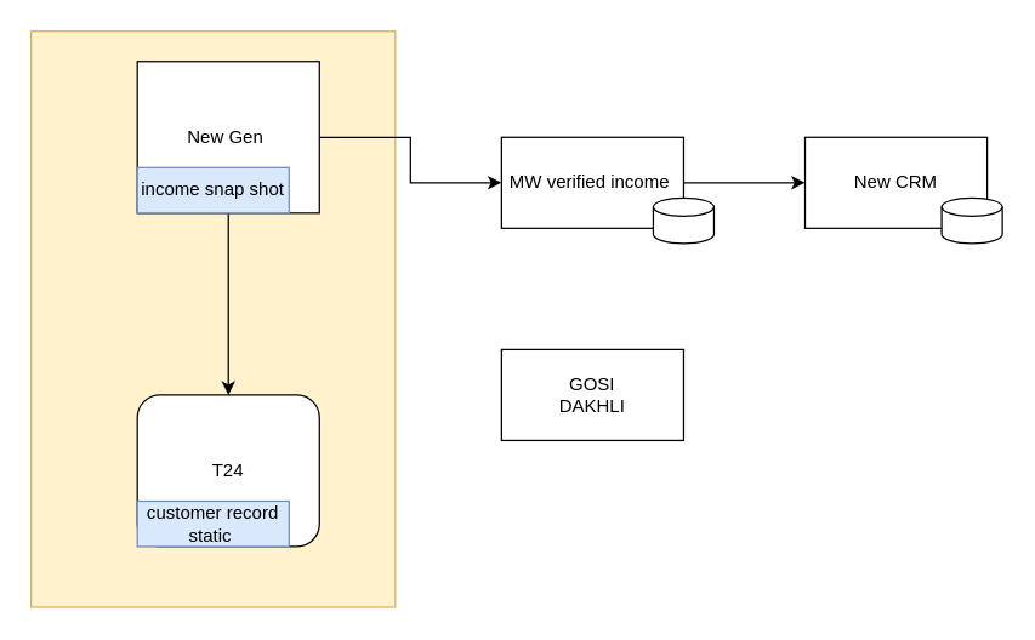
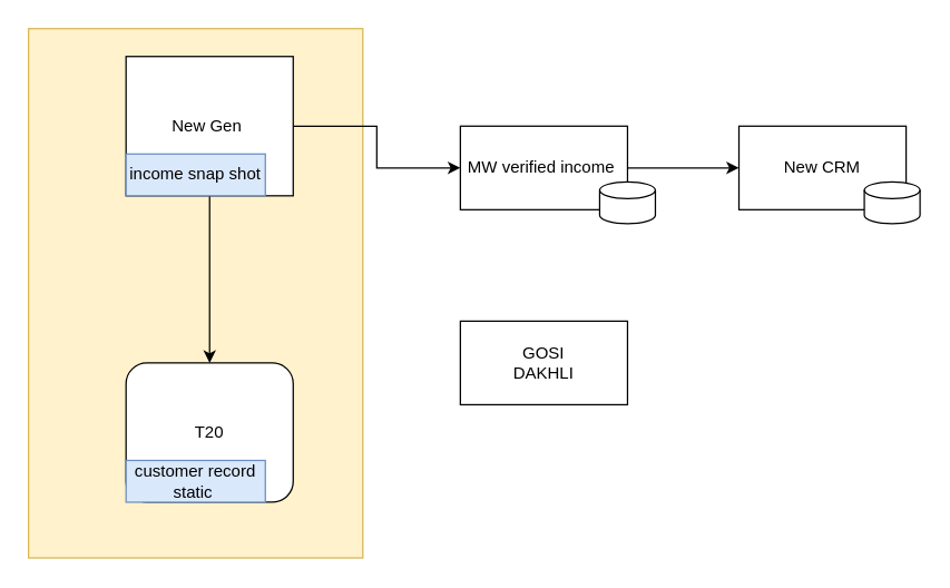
  <mxCell id="0" />
  <mxCell id="1" parent="0" />
  <mxCell id="2" value="" style="rounded=0;whiteSpace=wrap;html=1;fillColor=#fff2cc;strokeColor=#d6b656;" vertex="1" parent="1"><mxGeometry x="20" y="20" width="240" height="380" as="geometry" /></mxCell>
  <mxCell id="3" style="edgeStyle=orthogonalEdgeStyle;rounded=0;orthogonalLoop=1;jettySize=auto;html=1;entryX=0;entryY=0.5;entryDx=0;entryDy=0;" edge="1" parent="1" source="5" target="7"><mxGeometry relative="1" as="geometry" /></mxCell>
  <mxCell id="4" style="edgeStyle=orthogonalEdgeStyle;rounded=0;orthogonalLoop=1;jettySize=auto;html=1;entryX=0.5;entryY=0;entryDx=0;entryDy=0;" edge="1" parent="1" source="5" target="10"><mxGeometry relative="1" as="geometry" /></mxCell>
  <mxCell id="5" value="New Gen&amp;nbsp;" style="rounded=0;whiteSpace=wrap;html=1;" vertex="1" parent="1"><mxGeometry x="90" y="40" width="120" height="100" as="geometry" /></mxCell>
  <mxCell id="6" value="" style="edgeStyle=orthogonalEdgeStyle;rounded=0;orthogonalLoop=1;jettySize=auto;html=1;" edge="1" parent="1" source="7" target="9"><mxGeometry relative="1" as="geometry" /></mxCell>
  <mxCell id="7" value="MW verified income&amp;nbsp;" style="rounded=0;whiteSpace=wrap;html=1;" vertex="1" parent="1"><mxGeometry x="330" y="90" width="120" height="60" as="geometry" /></mxCell>
  <mxCell id="8" value="GOSI&lt;div&gt;DAKHLI&lt;/div&gt;" style="whiteSpace=wrap;html=1;rounded=0;" vertex="1" parent="1"><mxGeometry x="330" y="230" width="120" height="60" as="geometry" /></mxCell>
  <mxCell id="9" value="New CRM" style="whiteSpace=wrap;html=1;rounded=0;" vertex="1" parent="1"><mxGeometry x="530" y="90" width="120" height="60" as="geometry" /></mxCell>
- <mxCell id="10" value="T24" style="rounded=1;whiteSpace=wrap;html=1;" vertex="1" parent="1"><mxGeometry x="90" y="260" width="120" height="100" as="geometry" /></mxCell>
+ <mxCell id="10" value="T20" style="rounded=1;whiteSpace=wrap;html=1;" vertex="1" parent="1"><mxGeometry x="90" y="260" width="120" height="100" as="geometry" /></mxCell>
  <mxCell id="11" value="income snap shot" style="text;html=1;align=center;verticalAlign=middle;whiteSpace=wrap;rounded=0;fillColor=#dae8fc;strokeColor=#6c8ebf;" vertex="1" parent="1"><mxGeometry x="90" y="110" width="100" height="30" as="geometry" /></mxCell>
  <mxCell id="12" value="customer record static&amp;nbsp;" style="text;html=1;align=center;verticalAlign=middle;whiteSpace=wrap;rounded=0;fillColor=#dae8fc;strokeColor=#6c8ebf;" vertex="1" parent="1"><mxGeometry x="90" y="330" width="100" height="30" as="geometry" /></mxCell>
  <mxCell id="13" value="" style="shape=cylinder3;whiteSpace=wrap;html=1;boundedLbl=1;backgroundOutline=1;size=6;" vertex="1" parent="1"><mxGeometry x="430" y="130" width="40" height="30" as="geometry" /></mxCell>
  <mxCell id="14" value="" style="shape=cylinder3;whiteSpace=wrap;html=1;boundedLbl=1;backgroundOutline=1;size=6;" vertex="1" parent="1"><mxGeometry x="620" y="130" width="40" height="30" as="geometry" /></mxCell>
